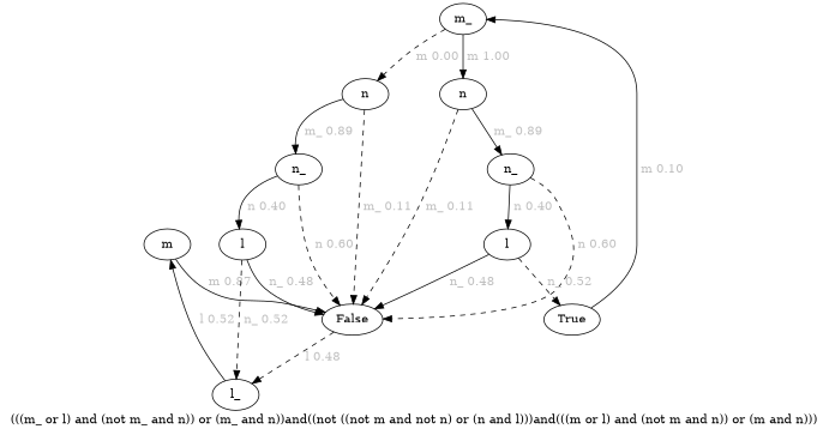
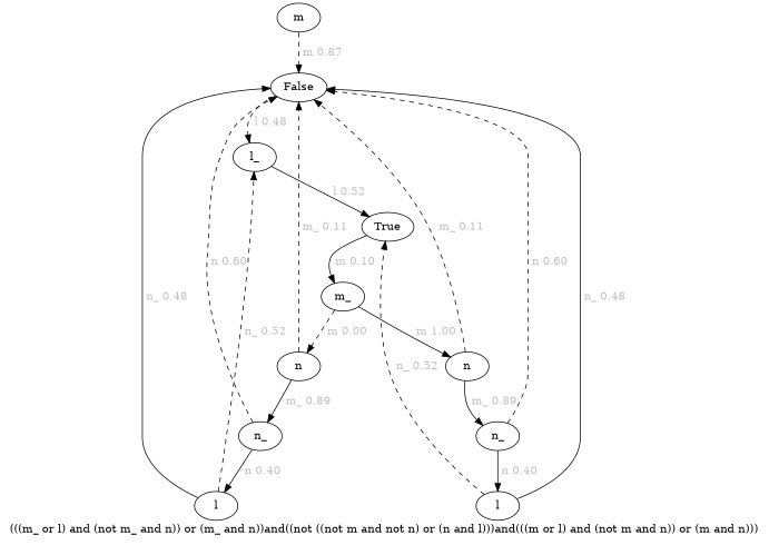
  digraph {
    label="(((m_ or l) and (not m_ and n)) or (m_ and n))and((not ((not m and not n) or (n and l)))and(((m or l) and (not m and n)) or (m and n)))\n\n"
    edge [fontcolor=gray]
    n1 [label=m]
    n2 [label="False\n"]
    n3 [label="l_\n"]
    n4 [label="m_\n"]
    n5 [label="n\n"]
    n6 [label="n\n"]
    n7 [label="n_\n"]
    n8 [label="n_\n"]
    n9 [label="l\n"]
    n10 [label="True\n"]
    n11 [label="l\n"]
-   n1 -> n2 [label=" m 0.87\n" style=solid]
+   n1 -> n2 [label=" m 0.87\n" style=dashed]
    n2 -> n3 [label=" l 0.48\n" style=dashed]
-   n3 -> n1 [label=" l 0.52\n"]
+   n3 -> n10 [label=" l 0.52\n"]
    n4 -> n5 [label=" m 0.00\n" style=dashed]
    n4 -> n6 [label=" m 1.00\n"]
    n5 -> n2 [label=" m_ 0.11\n" style=dashed]
    n5 -> n7 [label=" m_ 0.89\n"]
    n6 -> n2 [label=" m_ 0.11\n" style=dashed]
    n6 -> n8 [label=" m_ 0.89\n"]
    n7 -> n2 [label=" n 0.60\n" style=dashed]
    n7 -> n9 [label=" n 0.40\n"]
    n8 -> n2 [label=" n 0.60\n" style=dashed]
    n8 -> n11 [label=" n 0.40\n"]
    n9 -> n2 [label=" n_ 0.48\n"]
    n9 -> n3 [label=" n_ 0.52\n" style=dashed]
    n10 -> n4 [label=" m 0.10\n"]
    n11 -> n2 [label=" n_ 0.48\n"]
    n11 -> n10 [label=" n_ 0.52\n" style=dashed]
  }
